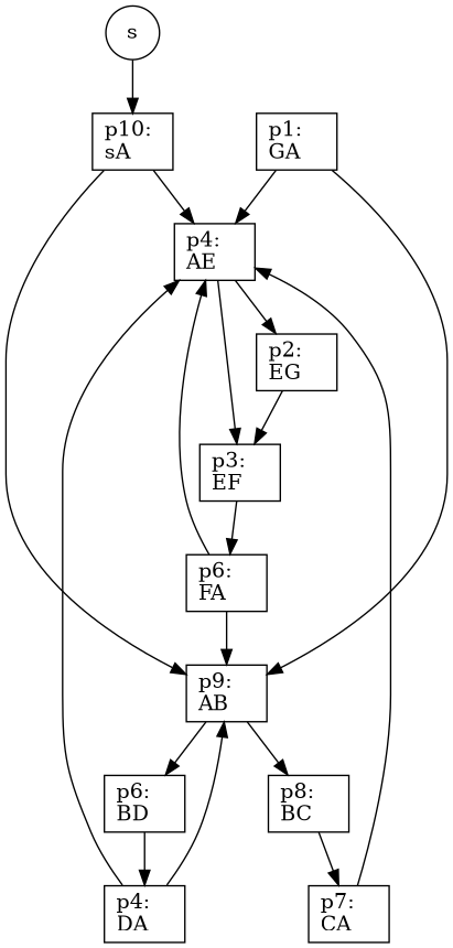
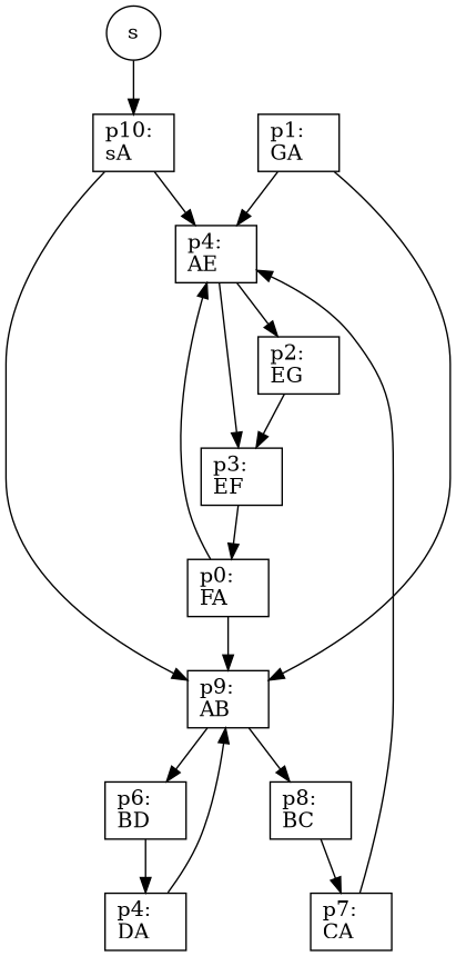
  digraph {
    rankdir=TB
    node [shape=rectangle]
    s [shape=circle]
    n2 [label="p10:\lsA\l"]
    n3 [label="p4:\lAE\l"]
    n4 [label="p9:\lAB\l"]
-   n5 [label="p6:\lFA\l"]
+   n5 [label="p0:\lFA\l"]
    n6 [label="p2:\lEG\l"]
    n7 [label="p3:\lEF\l"]
    n8 [label="p6:\lBD\l"]
    n9 [label="p8:\lBC\l"]
    n10 [label="p1:\lGA\l"]
    n11 [label="p4:\lDA\l"]
    n12 [label="p7:\lCA\l"]
    s -> n2
    n2 -> n3
    n2 -> n4
    n3 -> n6
    n3 -> n7
    n4 -> n8
    n4 -> n9
    n5 -> n3
    n5 -> n4
    n6 -> n7
    n7 -> n5
    n8 -> n11
    n9 -> n12
    n10 -> n3
    n10 -> n4
-   n11 -> n3
    n11 -> n4
    n12 -> n3
  }
